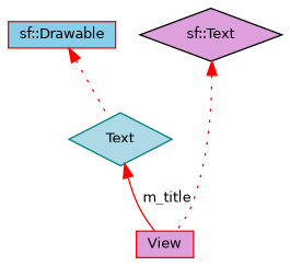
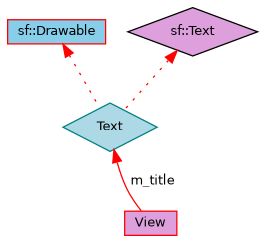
  digraph {
    node [color=red fillcolor=plum fontname=Helvetica fontsize=10 shape=box style=filled]
    edge [color=red dir=back fontname=Helvetica fontsize=10 labelfontname=Helvetica labelfontsize=10 style=dotted]
    n1 [fontcolor=black height=0.2 label=View width=0.4]
    n2 [fillcolor=skyblue height=0.2 label="sf::Drawable" width=0.4]
    n3 [color=teal fillcolor=lightblue height=0.2 label=Text shape=diamond width=0.4]
    n4 [color=black height=0.2 label="sf::Text" shape=diamond width=0.4]
    n2 -> n3
    n3 -> n1 [label=" m_title" style=solid]
-   n4 -> n1
+   n4 -> n3
  }
